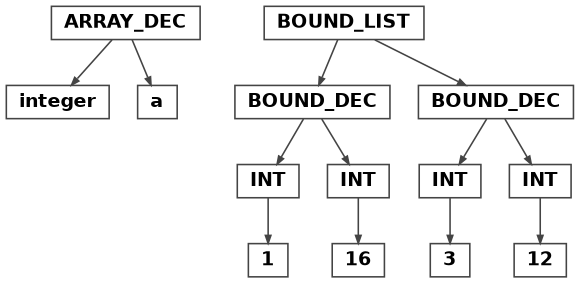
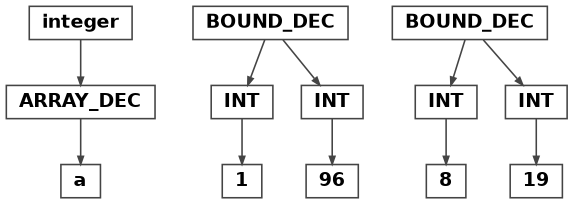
  digraph {
    bgcolor=white
    ordering=out
    ranksep=.4
    node [color="#444444" fillcolor=white fixedsize=false fontcolor=black fontname="Helvetica-bold" fontsize=12 shape=box style="filled, solid"]
    edge [arrowsize=.5 color="#444444"]
    n1 [height=.25 label=ARRAY_DEC width=.25]
    n2 [height=.25 label=integer width=.25]
    n3 [height=.25 label=a width=.25]
-   n4 [height=.25 label=BOUND_LIST width=.25]
    n5 [height=.25 label=BOUND_DEC width=.25]
    n6 [height=.25 label=BOUND_DEC width=.25]
    n7 [height=.25 label=INT width=.25]
    n8 [height=.25 label=INT width=.25]
    n9 [height=.25 label=INT width=.25]
    n10 [height=.25 label=INT width=.25]
    n11 [height=.25 label=1 width=.25]
-   n12 [height=.25 label=16 width=.25]
-   n13 [height=.25 label=3 width=.25]
-   n14 [height=.25 label=12 width=.25]
-   n1 -> n2
+   n12 [height=.25 label=96 width=.25]
+   n13 [height=.25 label=8 width=.25]
+   n14 [height=.25 label=19 width=.25]
+   n2 -> n1
    n1 -> n3
-   n4 -> n5
-   n4 -> n6
    n5 -> n7
    n5 -> n8
    n6 -> n9
    n6 -> n10
    n7 -> n11
    n8 -> n12
    n9 -> n13
    n10 -> n14
  }
